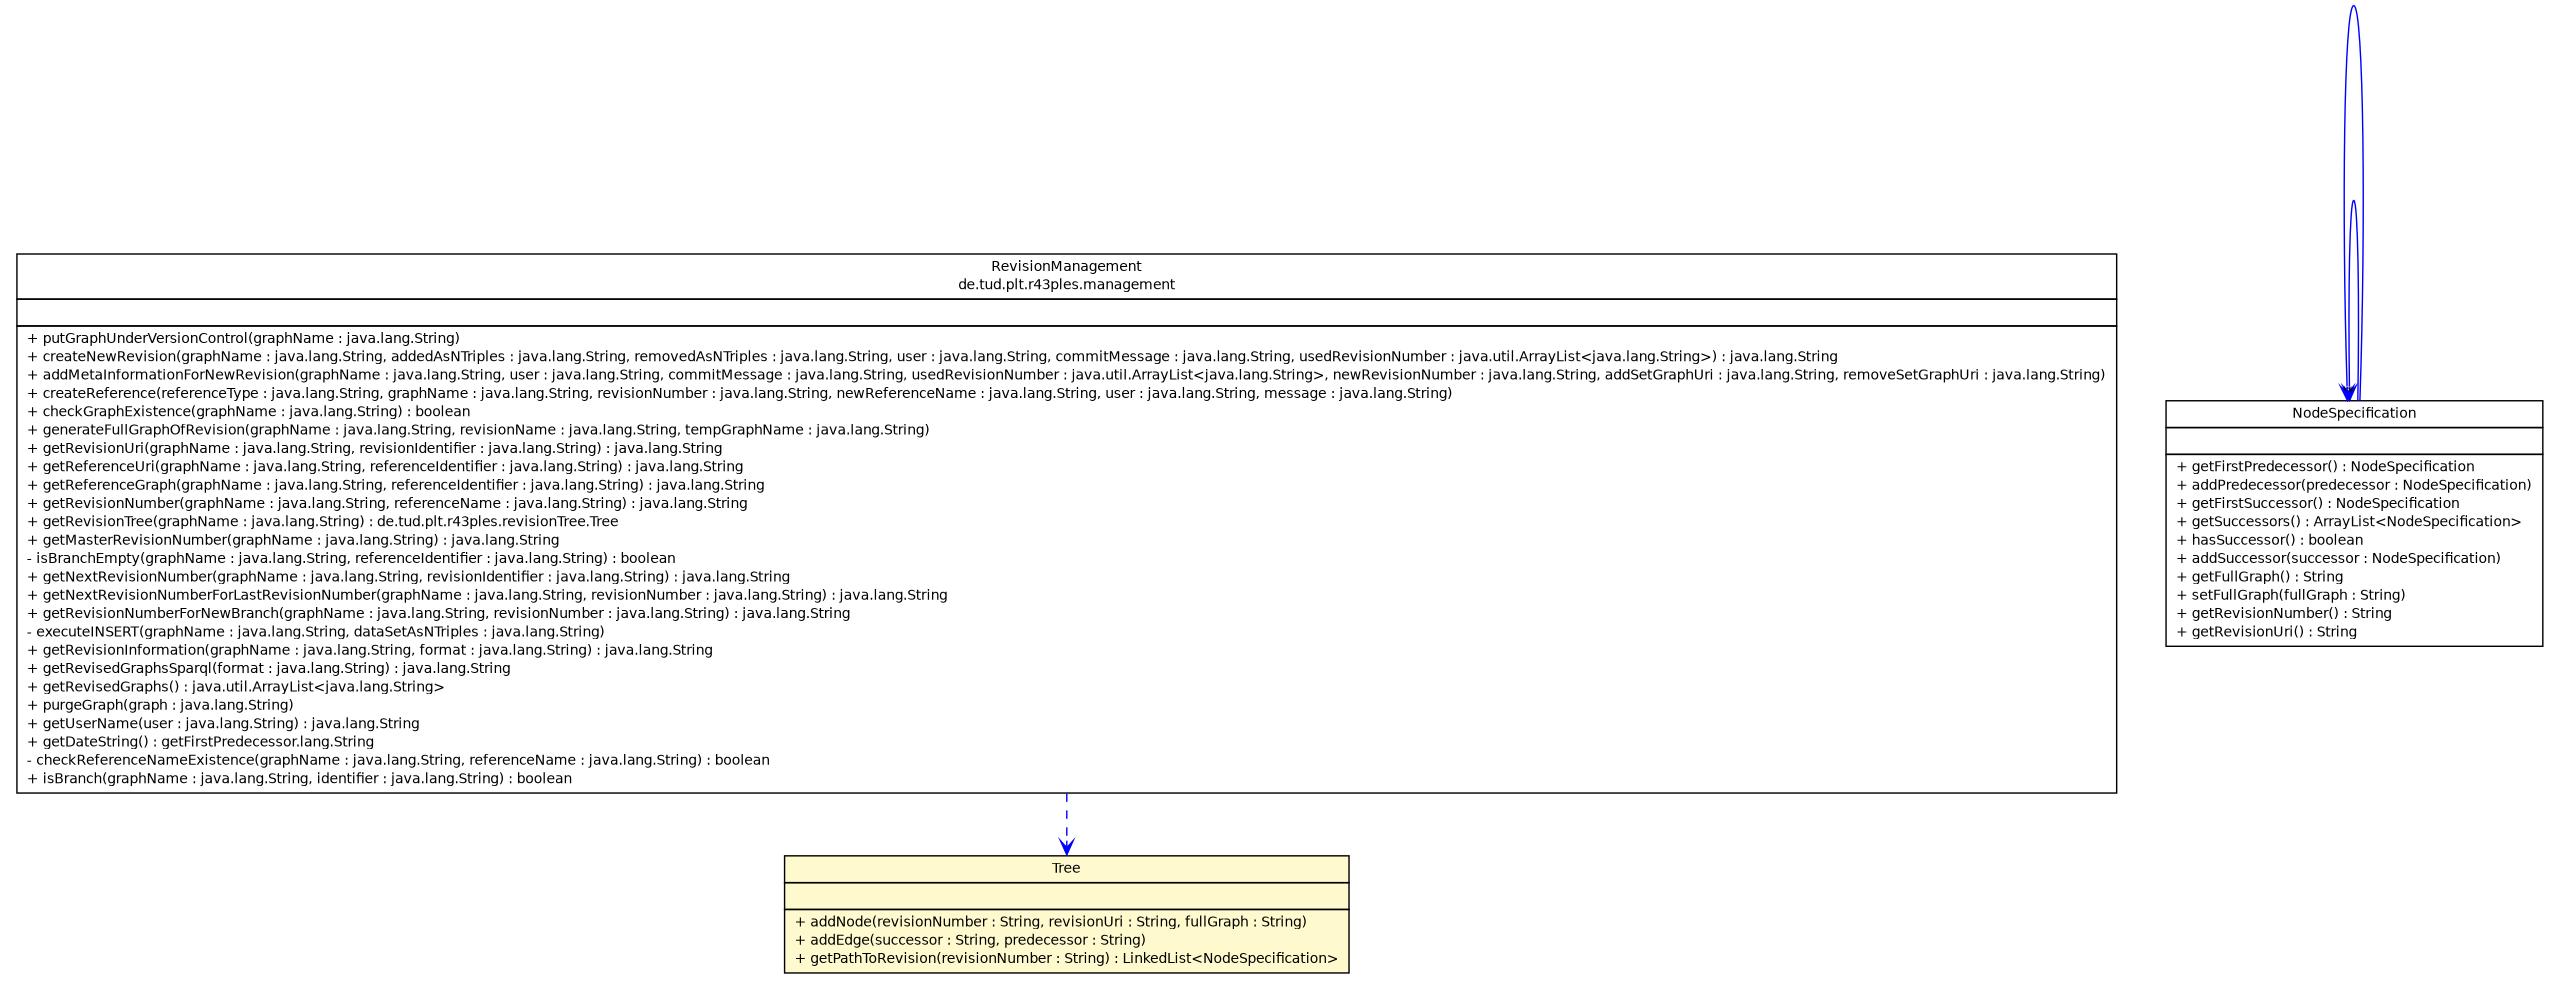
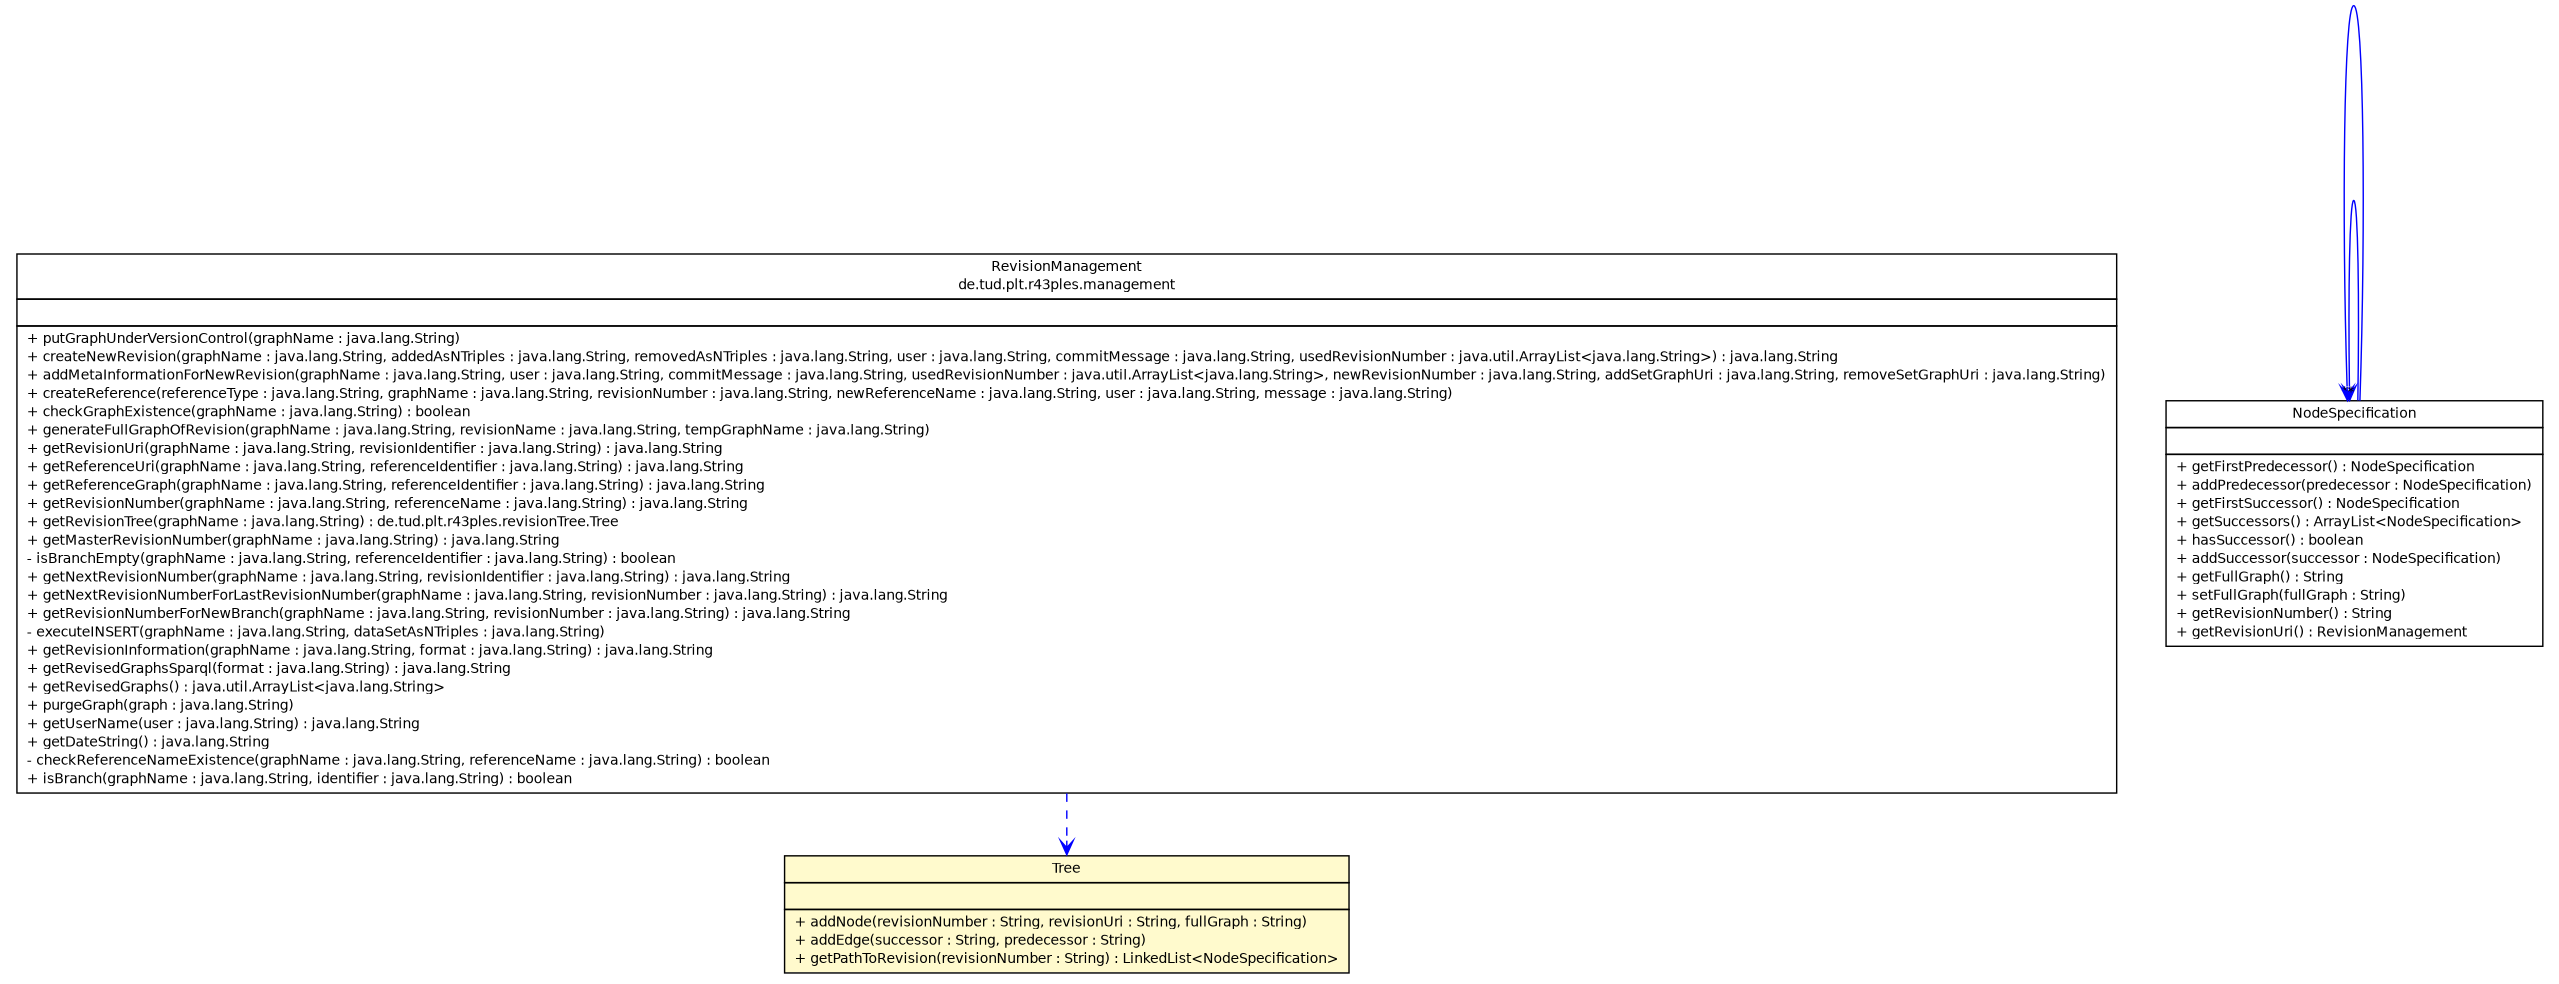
  digraph {
    nodesep=0.25
    ranksep=0.5
    node [fontcolor=black fontname=Helvetica fontsize=10.0 shape=plaintext]
    edge [arrowhead=open color=blue fontcolor=black fontname=Helvetica fontsize=10.0 headport=p labelfontname=Helvetica labelfontsize=10 tailport=p headlabel="*"]
-   n1 [label=<<table title="de.tud.plt.r43ples.management.RevisionManagement" border="0" cellborder="1" cellspacing="0" cellpadding="2" port="p" href="../management/RevisionManagement.html"> 		<tr><td><table border="0" cellspacing="0" cellpadding="1"> <tr><td align="center" balign="center"> RevisionManagement </td></tr> <tr><td align="center" balign="center"> de.tud.plt.r43ples.management </td></tr> 		</table></td></tr> 		<tr><td><table border="0" cellspacing="0" cellpadding="1"> <tr><td align="left" balign="left">  </td></tr> 		</table></td></tr> 		<tr><td><table border="0" cellspacing="0" cellpadding="1"> <tr><td align="left" balign="left"> + putGraphUnderVersionControl(graphName : java.lang.String) </td></tr> <tr><td align="left" balign="left"> + createNewRevision(graphName : java.lang.String, addedAsNTriples : java.lang.String, removedAsNTriples : java.lang.String, user : java.lang.String, commitMessage : java.lang.String, usedRevisionNumber : java.util.ArrayList&lt;java.lang.String&gt;) : java.lang.String </td></tr> <tr><td align="left" balign="left"> + addMetaInformationForNewRevision(graphName : java.lang.String, user : java.lang.String, commitMessage : java.lang.String, usedRevisionNumber : java.util.ArrayList&lt;java.lang.String&gt;, newRevisionNumber : java.lang.String, addSetGraphUri : java.lang.String, removeSetGraphUri : java.lang.String) </td></tr> <tr><td align="left" balign="left"> + createReference(referenceType : java.lang.String, graphName : java.lang.String, revisionNumber : java.lang.String, newReferenceName : java.lang.String, user : java.lang.String, message : java.lang.String) </td></tr> <tr><td align="left" balign="left"> + checkGraphExistence(graphName : java.lang.String) : boolean </td></tr> <tr><td align="left" balign="left"> + generateFullGraphOfRevision(graphName : java.lang.String, revisionName : java.lang.String, tempGraphName : java.lang.String) </td></tr> <tr><td align="left" balign="left"> + getRevisionUri(graphName : java.lang.String, revisionIdentifier : java.lang.String) : java.lang.String </td></tr> <tr><td align="left" balign="left"> + getReferenceUri(graphName : java.lang.String, referenceIdentifier : java.lang.String) : java.lang.String </td></tr> <tr><td align="left" balign="left"> + getReferenceGraph(graphName : java.lang.String, referenceIdentifier : java.lang.String) : java.lang.String </td></tr> <tr><td align="left" balign="left"> + getRevisionNumber(graphName : java.lang.String, referenceName : java.lang.String) : java.lang.String </td></tr> <tr><td align="left" balign="left"> + getRevisionTree(graphName : java.lang.String) : de.tud.plt.r43ples.revisionTree.Tree </td></tr> <tr><td align="left" balign="left"> + getMasterRevisionNumber(graphName : java.lang.String) : java.lang.String </td></tr> <tr><td align="left" balign="left"> - isBranchEmpty(graphName : java.lang.String, referenceIdentifier : java.lang.String) : boolean </td></tr> <tr><td align="left" balign="left"> + getNextRevisionNumber(graphName : java.lang.String, revisionIdentifier : java.lang.String) : java.lang.String </td></tr> <tr><td align="left" balign="left"> + getNextRevisionNumberForLastRevisionNumber(graphName : java.lang.String, revisionNumber : java.lang.String) : java.lang.String </td></tr> <tr><td align="left" balign="left"> + getRevisionNumberForNewBranch(graphName : java.lang.String, revisionNumber : java.lang.String) : java.lang.String </td></tr> <tr><td align="left" balign="left"> - executeINSERT(graphName : java.lang.String, dataSetAsNTriples : java.lang.String) </td></tr> <tr><td align="left" balign="left"> + getRevisionInformation(graphName : java.lang.String, format : java.lang.String) : java.lang.String </td></tr> <tr><td align="left" balign="left"> + getRevisedGraphsSparql(format : java.lang.String) : java.lang.String </td></tr> <tr><td align="left" balign="left"> + getRevisedGraphs() : java.util.ArrayList&lt;java.lang.String&gt; </td></tr> <tr><td align="left" balign="left"> + purgeGraph(graph : java.lang.String) </td></tr> <tr><td align="left" balign="left"> + getUserName(user : java.lang.String) : java.lang.String </td></tr> <tr><td align="left" balign="left"> + getDateString() : getFirstPredecessor.lang.String </td></tr> <tr><td align="left" balign="left"> - checkReferenceNameExistence(graphName : java.lang.String, referenceName : java.lang.String) : boolean </td></tr> <tr><td align="left" balign="left"> + isBranch(graphName : java.lang.String, identifier : java.lang.String) : boolean </td></tr> 		</table></td></tr> 		</table>>]
+   n1 [label=<<table title="de.tud.plt.r43ples.management.RevisionManagement" border="0" cellborder="1" cellspacing="0" cellpadding="2" port="p" href="../management/RevisionManagement.html"> 		<tr><td><table border="0" cellspacing="0" cellpadding="1"> <tr><td align="center" balign="center"> RevisionManagement </td></tr> <tr><td align="center" balign="center"> de.tud.plt.r43ples.management </td></tr> 		</table></td></tr> 		<tr><td><table border="0" cellspacing="0" cellpadding="1"> <tr><td align="left" balign="left">  </td></tr> 		</table></td></tr> 		<tr><td><table border="0" cellspacing="0" cellpadding="1"> <tr><td align="left" balign="left"> + putGraphUnderVersionControl(graphName : java.lang.String) </td></tr> <tr><td align="left" balign="left"> + createNewRevision(graphName : java.lang.String, addedAsNTriples : java.lang.String, removedAsNTriples : java.lang.String, user : java.lang.String, commitMessage : java.lang.String, usedRevisionNumber : java.util.ArrayList&lt;java.lang.String&gt;) : java.lang.String </td></tr> <tr><td align="left" balign="left"> + addMetaInformationForNewRevision(graphName : java.lang.String, user : java.lang.String, commitMessage : java.lang.String, usedRevisionNumber : java.util.ArrayList&lt;java.lang.String&gt;, newRevisionNumber : java.lang.String, addSetGraphUri : java.lang.String, removeSetGraphUri : java.lang.String) </td></tr> <tr><td align="left" balign="left"> + createReference(referenceType : java.lang.String, graphName : java.lang.String, revisionNumber : java.lang.String, newReferenceName : java.lang.String, user : java.lang.String, message : java.lang.String) </td></tr> <tr><td align="left" balign="left"> + checkGraphExistence(graphName : java.lang.String) : boolean </td></tr> <tr><td align="left" balign="left"> + generateFullGraphOfRevision(graphName : java.lang.String, revisionName : java.lang.String, tempGraphName : java.lang.String) </td></tr> <tr><td align="left" balign="left"> + getRevisionUri(graphName : java.lang.String, revisionIdentifier : java.lang.String) : java.lang.String </td></tr> <tr><td align="left" balign="left"> + getReferenceUri(graphName : java.lang.String, referenceIdentifier : java.lang.String) : java.lang.String </td></tr> <tr><td align="left" balign="left"> + getReferenceGraph(graphName : java.lang.String, referenceIdentifier : java.lang.String) : java.lang.String </td></tr> <tr><td align="left" balign="left"> + getRevisionNumber(graphName : java.lang.String, referenceName : java.lang.String) : java.lang.String </td></tr> <tr><td align="left" balign="left"> + getRevisionTree(graphName : java.lang.String) : de.tud.plt.r43ples.revisionTree.Tree </td></tr> <tr><td align="left" balign="left"> + getMasterRevisionNumber(graphName : java.lang.String) : java.lang.String </td></tr> <tr><td align="left" balign="left"> - isBranchEmpty(graphName : java.lang.String, referenceIdentifier : java.lang.String) : boolean </td></tr> <tr><td align="left" balign="left"> + getNextRevisionNumber(graphName : java.lang.String, revisionIdentifier : java.lang.String) : java.lang.String </td></tr> <tr><td align="left" balign="left"> + getNextRevisionNumberForLastRevisionNumber(graphName : java.lang.String, revisionNumber : java.lang.String) : java.lang.String </td></tr> <tr><td align="left" balign="left"> + getRevisionNumberForNewBranch(graphName : java.lang.String, revisionNumber : java.lang.String) : java.lang.String </td></tr> <tr><td align="left" balign="left"> - executeINSERT(graphName : java.lang.String, dataSetAsNTriples : java.lang.String) </td></tr> <tr><td align="left" balign="left"> + getRevisionInformation(graphName : java.lang.String, format : java.lang.String) : java.lang.String </td></tr> <tr><td align="left" balign="left"> + getRevisedGraphsSparql(format : java.lang.String) : java.lang.String </td></tr> <tr><td align="left" balign="left"> + getRevisedGraphs() : java.util.ArrayList&lt;java.lang.String&gt; </td></tr> <tr><td align="left" balign="left"> + purgeGraph(graph : java.lang.String) </td></tr> <tr><td align="left" balign="left"> + getUserName(user : java.lang.String) : java.lang.String </td></tr> <tr><td align="left" balign="left"> + getDateString() : java.lang.String </td></tr> <tr><td align="left" balign="left"> - checkReferenceNameExistence(graphName : java.lang.String, referenceName : java.lang.String) : boolean </td></tr> <tr><td align="left" balign="left"> + isBranch(graphName : java.lang.String, identifier : java.lang.String) : boolean </td></tr> 		</table></td></tr> 		</table>>]
    n2 [label=<<table title="de.tud.plt.r43ples.revisionTree.Tree" border="0" cellborder="1" cellspacing="0" cellpadding="2" port="p" bgcolor="lemonChiffon" href="./Tree.html"> 		<tr><td><table border="0" cellspacing="0" cellpadding="1"> <tr><td align="center" balign="center"> Tree </td></tr> 		</table></td></tr> 		<tr><td><table border="0" cellspacing="0" cellpadding="1"> <tr><td align="left" balign="left">  </td></tr> 		</table></td></tr> 		<tr><td><table border="0" cellspacing="0" cellpadding="1"> <tr><td align="left" balign="left"> + addNode(revisionNumber : String, revisionUri : String, fullGraph : String) </td></tr> <tr><td align="left" balign="left"> + addEdge(successor : String, predecessor : String) </td></tr> <tr><td align="left" balign="left"> + getPathToRevision(revisionNumber : String) : LinkedList&lt;NodeSpecification&gt; </td></tr> 		</table></td></tr> 		</table>>]
-   n3 [label=<<table title="de.tud.plt.r43ples.revisionTree.NodeSpecification" border="0" cellborder="1" cellspacing="0" cellpadding="2" port="p" href="./NodeSpecification.html"> 		<tr><td><table border="0" cellspacing="0" cellpadding="1"> <tr><td align="center" balign="center"> NodeSpecification </td></tr> 		</table></td></tr> 		<tr><td><table border="0" cellspacing="0" cellpadding="1"> <tr><td align="left" balign="left">  </td></tr> 		</table></td></tr> 		<tr><td><table border="0" cellspacing="0" cellpadding="1"> <tr><td align="left" balign="left"> + getFirstPredecessor() : NodeSpecification </td></tr> <tr><td align="left" balign="left"> + addPredecessor(predecessor : NodeSpecification) </td></tr> <tr><td align="left" balign="left"> + getFirstSuccessor() : NodeSpecification </td></tr> <tr><td align="left" balign="left"> + getSuccessors() : ArrayList&lt;NodeSpecification&gt; </td></tr> <tr><td align="left" balign="left"> + hasSuccessor() : boolean </td></tr> <tr><td align="left" balign="left"> + addSuccessor(successor : NodeSpecification) </td></tr> <tr><td align="left" balign="left"> + getFullGraph() : String </td></tr> <tr><td align="left" balign="left"> + setFullGraph(fullGraph : String) </td></tr> <tr><td align="left" balign="left"> + getRevisionNumber() : String </td></tr> <tr><td align="left" balign="left"> + getRevisionUri() : String </td></tr> 		</table></td></tr> 		</table>>]
+   n3 [label=<<table title="de.tud.plt.r43ples.revisionTree.NodeSpecification" border="0" cellborder="1" cellspacing="0" cellpadding="2" port="p" href="./NodeSpecification.html"> 		<tr><td><table border="0" cellspacing="0" cellpadding="1"> <tr><td align="center" balign="center"> NodeSpecification </td></tr> 		</table></td></tr> 		<tr><td><table border="0" cellspacing="0" cellpadding="1"> <tr><td align="left" balign="left">  </td></tr> 		</table></td></tr> 		<tr><td><table border="0" cellspacing="0" cellpadding="1"> <tr><td align="left" balign="left"> + getFirstPredecessor() : NodeSpecification </td></tr> <tr><td align="left" balign="left"> + addPredecessor(predecessor : NodeSpecification) </td></tr> <tr><td align="left" balign="left"> + getFirstSuccessor() : NodeSpecification </td></tr> <tr><td align="left" balign="left"> + getSuccessors() : ArrayList&lt;NodeSpecification&gt; </td></tr> <tr><td align="left" balign="left"> + hasSuccessor() : boolean </td></tr> <tr><td align="left" balign="left"> + addSuccessor(successor : NodeSpecification) </td></tr> <tr><td align="left" balign="left"> + getFullGraph() : String </td></tr> <tr><td align="left" balign="left"> + setFullGraph(fullGraph : String) </td></tr> <tr><td align="left" balign="left"> + getRevisionNumber() : String </td></tr> <tr><td align="left" balign="left"> + getRevisionUri() : RevisionManagement </td></tr> 		</table></td></tr> 		</table>>]
    n1 -> n2 [style=dashed headlabel=""]
    n3 -> n3
    n3 -> n3
  }
